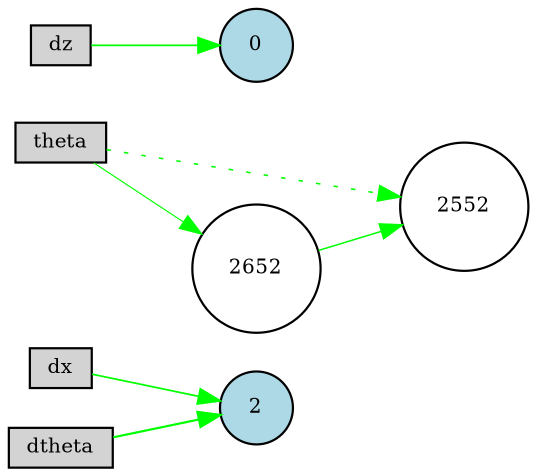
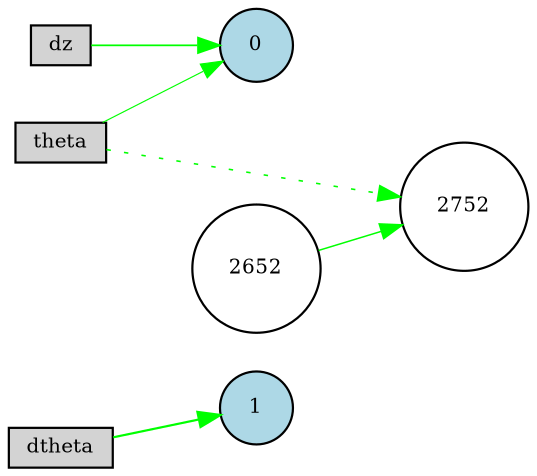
  digraph {
    rankdir=LR
    node [fillcolor=lightgray fontsize=9 shape=box style=filled]
    edge [color=green style=solid]
-   dx [height=0.2 width=0.2]
-   1 [fillcolor=lightblue height=0.2 shape=circle width=0.2 label=2]
+   1 [fillcolor=lightblue height=0.2 shape=circle width=0.2]
    dz [height=0.2 width=0.2]
    0 [fillcolor=lightblue height=0.2 shape=circle width=0.2]
    theta [height=0.2 width=0.2]
-   2552 [fillcolor=white height=0.2 shape=circle width=0.2]
+   2552 [fillcolor=white height=0.2 shape=circle width=0.2 label=2752]
    2652 [fillcolor=white height=0.2 shape=circle width=0.2]
    dtheta [height=0.2 width=0.2]
-   dx -> 1 [penwidth=0.7817619877884139]
    dz -> 0 [penwidth=0.7648319639730117]
    theta -> 2552 [penwidth=0.7126998341776075 style=dotted]
-   theta -> 2652 [penwidth=0.5140806639187988]
+   theta -> 0 [penwidth=0.5140806639187988]
    2652 -> 2552 [penwidth=0.677425669925246]
    dtheta -> 1 [penwidth=0.9883686594907114]
  }
